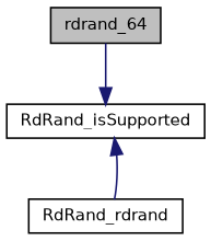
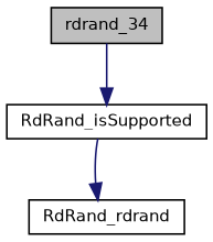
  digraph {
    rankdir=TB
    node [color=black fillcolor=white fontname=Helvetica fontsize=10 shape=record style=filled]
    edge [color=midnightblue fontname=Helvetica fontsize=10 labelfontname=Helvetica labelfontsize=10 style=solid]
-   n1 [fillcolor=grey75 fontcolor=black height=0.2 label=rdrand_64 width=0.4]
+   n1 [fillcolor=grey75 fontcolor=black height=0.2 label=rdrand_34 width=0.4]
    n2 [height=0.2 label=RdRand_isSupported width=0.4]
    n3 [height=0.2 label=RdRand_rdrand width=0.4]
    n1 -> n2
-   n3 -> n2
+   n2 -> n3
  }
